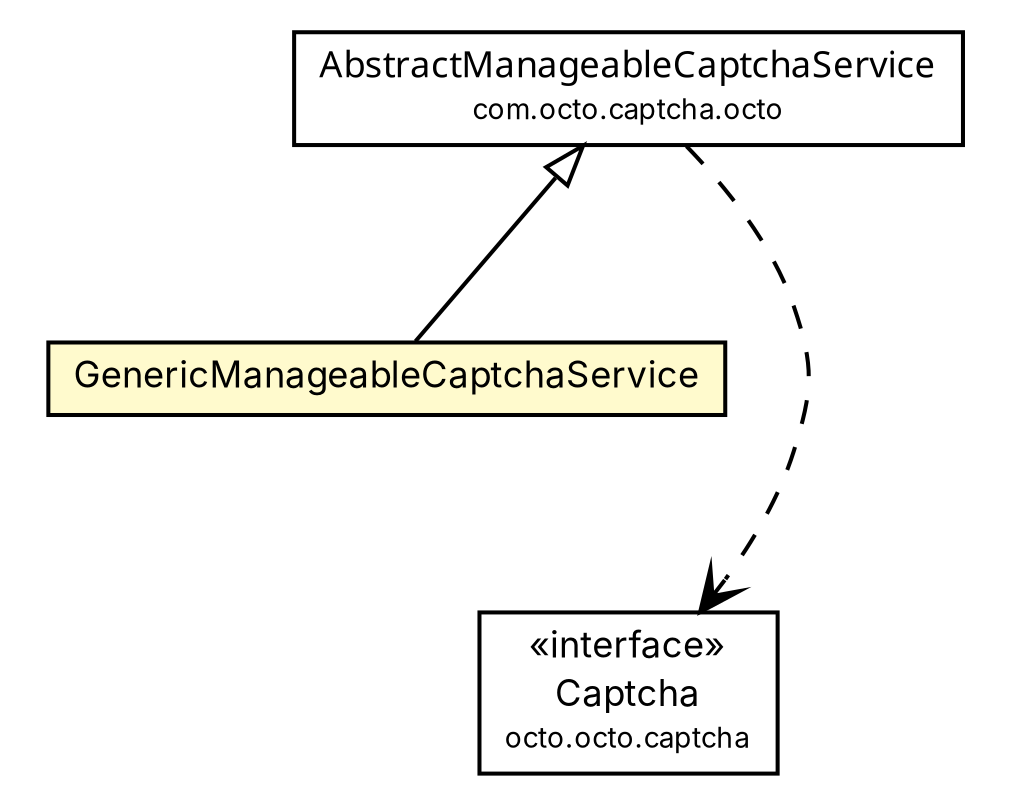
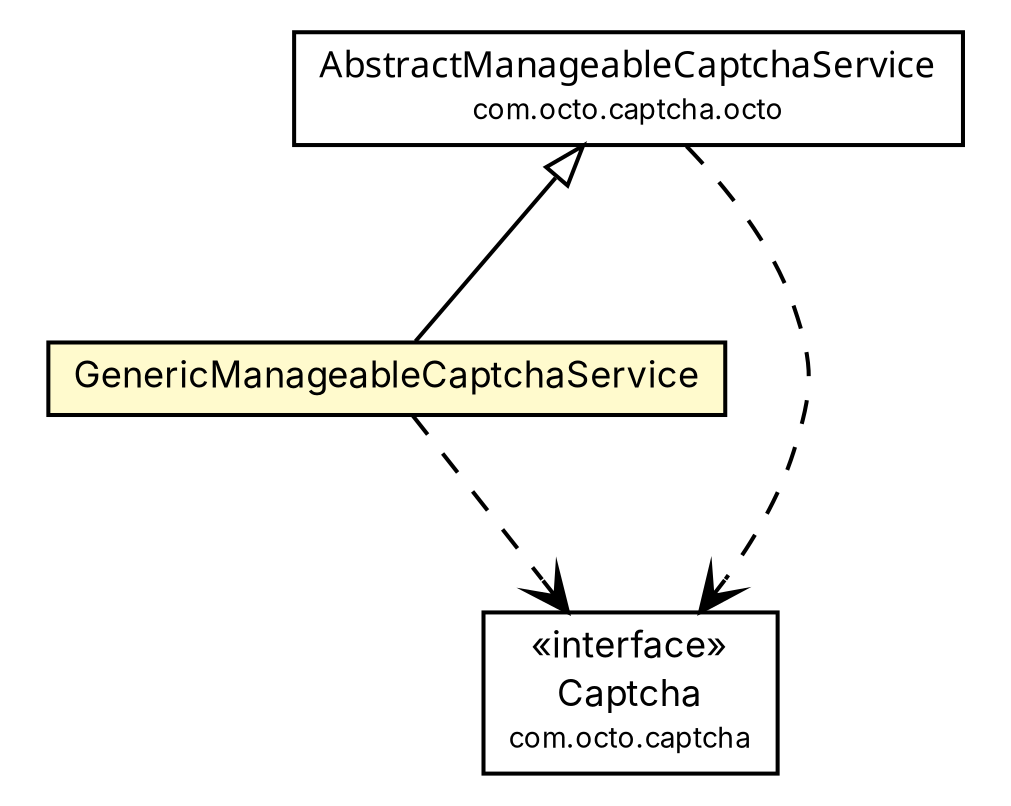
  digraph {
    fontname=Inter
    node [fontcolor=black fontname=Inter fontsize=9.0 shape=plaintext]
    edge [fontname=Inter fontsize=10.0 headport=p labelfontname=arial labelfontsize=10 tailport=p arrowhead=open color=black fontcolor=black style=dashed]
    n1 [label=<<table border="0" cellborder="1" cellspacing="0" cellpadding="2" port="p" href="../AbstractManageableCaptchaService.html"> 		<tr><td><table border="0" cellspacing="0" cellpadding="1"> 			<tr><td><font face="ariali"> AbstractManageableCaptchaService </font></td></tr> 			<tr><td><font point-size="7.0"> com.octo.captcha.octo </font></td></tr> 		</table></td></tr> 		</table>>]
    n2 [label=<<table border="0" cellborder="1" cellspacing="0" cellpadding="2" port="p" bgcolor="lemonChiffon" href="./GenericManageableCaptchaService.html"> 		<tr><td><table border="0" cellspacing="0" cellpadding="1"> 			<tr><td> GenericManageableCaptchaService </td></tr> 		</table></td></tr> 		</table>>]
-   n3 [label=<<table border="0" cellborder="1" cellspacing="0" cellpadding="2" port="p" href="http://java.sun.com/j2se/1.4.2/docs/api/com/octo/captcha/Captcha.html"> 		<tr><td><table border="0" cellspacing="0" cellpadding="1"> 			<tr><td> &laquo;interface&raquo; </td></tr> 			<tr><td> Captcha </td></tr> 			<tr><td><font point-size="7.0"> octo.octo.captcha </font></td></tr> 		</table></td></tr> 		</table>>]
+   n3 [label=<<table border="0" cellborder="1" cellspacing="0" cellpadding="2" port="p" href="http://java.sun.com/j2se/1.4.2/docs/api/com/octo/captcha/Captcha.html"> 		<tr><td><table border="0" cellspacing="0" cellpadding="1"> 			<tr><td> &laquo;interface&raquo; </td></tr> 			<tr><td> Captcha </td></tr> 			<tr><td><font point-size="7.0"> com.octo.captcha </font></td></tr> 		</table></td></tr> 		</table>>]
    n1 -> n2 [arrowtail=empty dir=back fontsize=10 arrowhead="" color="" fontcolor="" style=""]
    n1 -> n3
+   n2 -> n3
  }
